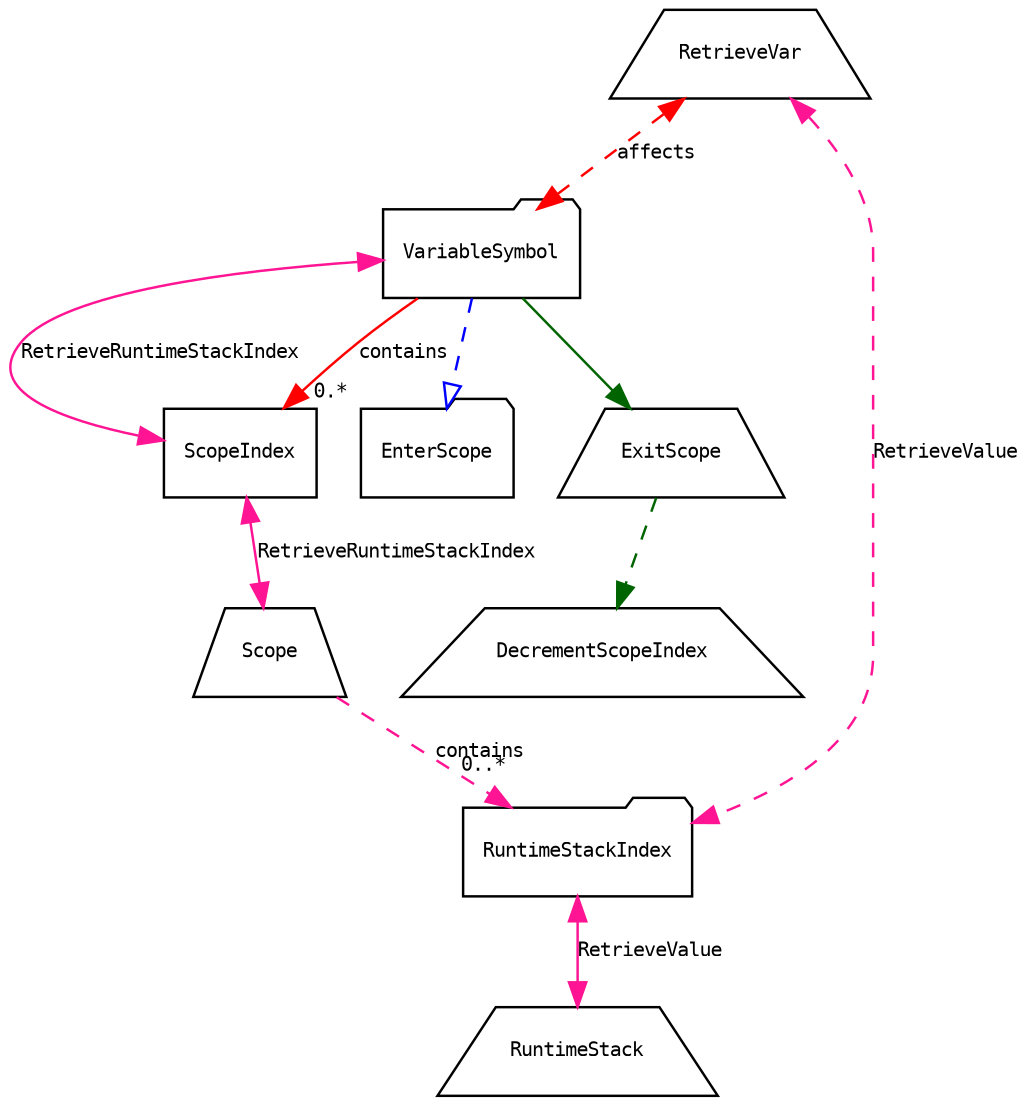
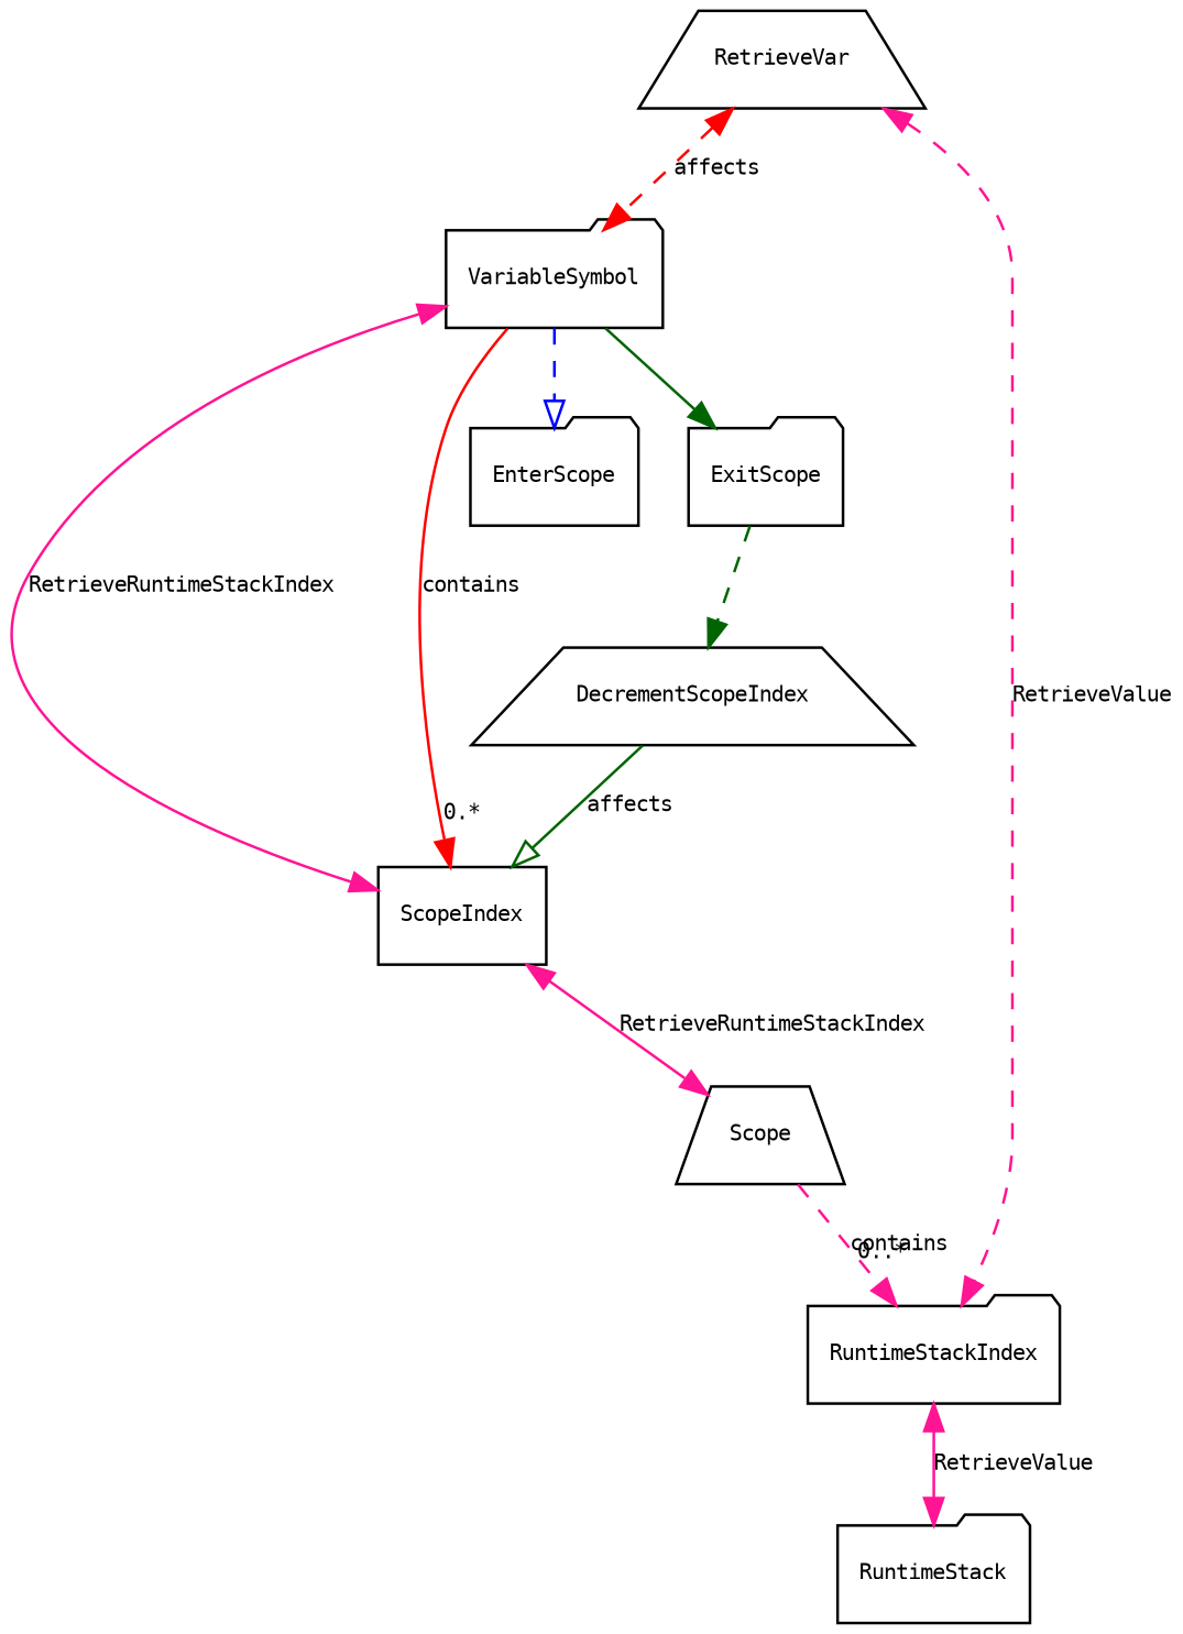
  digraph {
    fontname="Bitstream Vera Sans mono"
    fontsize=8
    splines=true
    node [fontname="Bitstream Vera Sans mono" fontsize=8 shape=trapezium]
    edge [color=deeppink fontname="Bitstream Vera Sans mono" fontsize=8 labeldistance=2 style=solid]
    RetrieveVar
    VariableSymbol [shape=folder]
    RuntimeStackIndex [shape=folder]
    ScopeIndex [shape=box]
    EnterScope [shape=folder]
-   ExitScope
-   RuntimeStack
+   ExitScope [shape=folder]
+   RuntimeStack [shape=folder]
    Scope
    DecrementScopeIndex
    subgraph sub_1 {
      rank=min
      RetrieveVar
    }
    RetrieveVar -> VariableSymbol [color=red dir=both label=affects style=dashed]
    RetrieveVar -> RuntimeStackIndex [dir=both label=RetrieveValue style=dashed]
    VariableSymbol -> ScopeIndex [dir=both label=RetrieveRuntimeStackIndex]
    VariableSymbol -> ScopeIndex [color=red headlabel="0.*" label=contains]
    VariableSymbol -> EnterScope [arrowhead=empty color=blue style=dashed]
    VariableSymbol -> ExitScope [arrowhead=normal color=darkgreen]
    RuntimeStackIndex -> RuntimeStack [dir=both label=RetrieveValue]
    ScopeIndex -> Scope [dir=both label=RetrieveRuntimeStackIndex]
    ExitScope -> DecrementScopeIndex [color=darkgreen style=dashed]
    Scope -> RuntimeStackIndex [headlabel="0..*" label=contains style=dashed]
+   DecrementScopeIndex -> ScopeIndex [arrowhead=empty color=darkgreen label=affects]
  }
